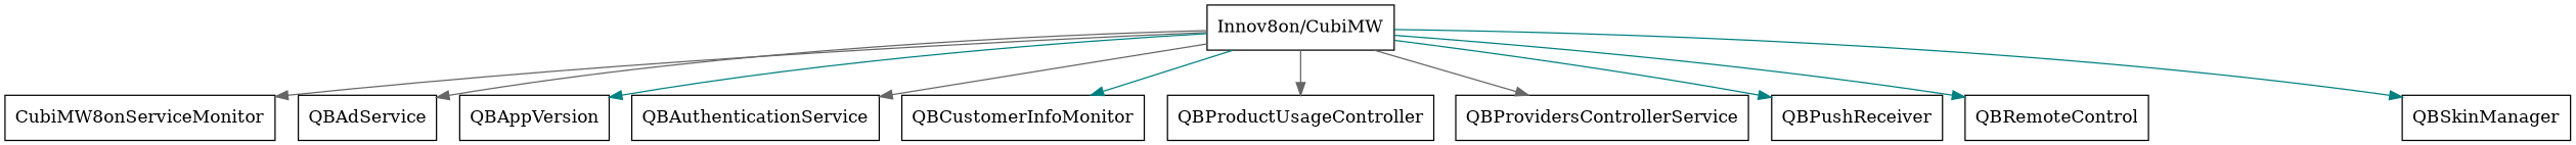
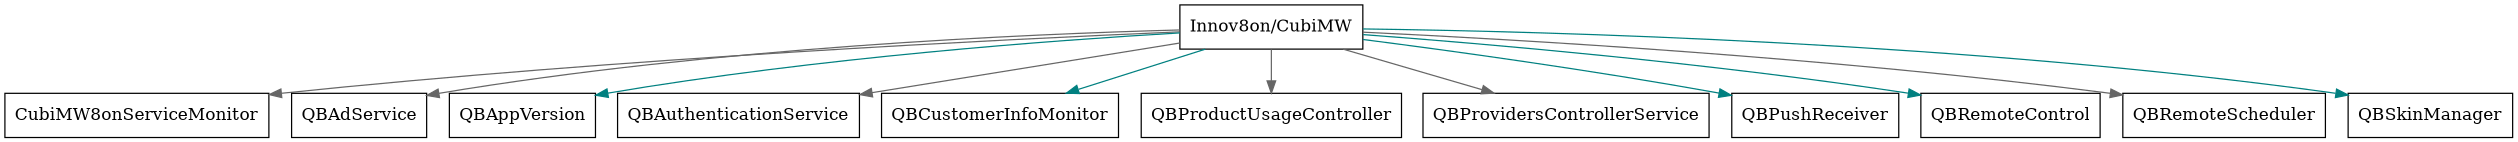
  digraph {
    node [shape=box]
    edge [color=gray40]
    n1 [label="Innov8on/CubiMW"]
    n2 [label=CubiMW8onServiceMonitor]
    QBAdService
    QBAppVersion
    QBAuthenticationService
    QBCustomerInfoMonitor
    QBProductUsageController
    QBProvidersControllerService
    QBPushReceiver
    QBRemoteControl
+   QBRemoteScheduler
    QBSkinManager
    n1 -> n2
    n1 -> QBAdService
    n1 -> QBAppVersion [color=teal]
    n1 -> QBAuthenticationService
    n1 -> QBCustomerInfoMonitor [color=teal]
    n1 -> QBProductUsageController
    n1 -> QBProvidersControllerService
    n1 -> QBPushReceiver [color=teal]
    n1 -> QBRemoteControl [color=teal]
+   n1 -> QBRemoteScheduler
    n1 -> QBSkinManager [color=teal]
  }
